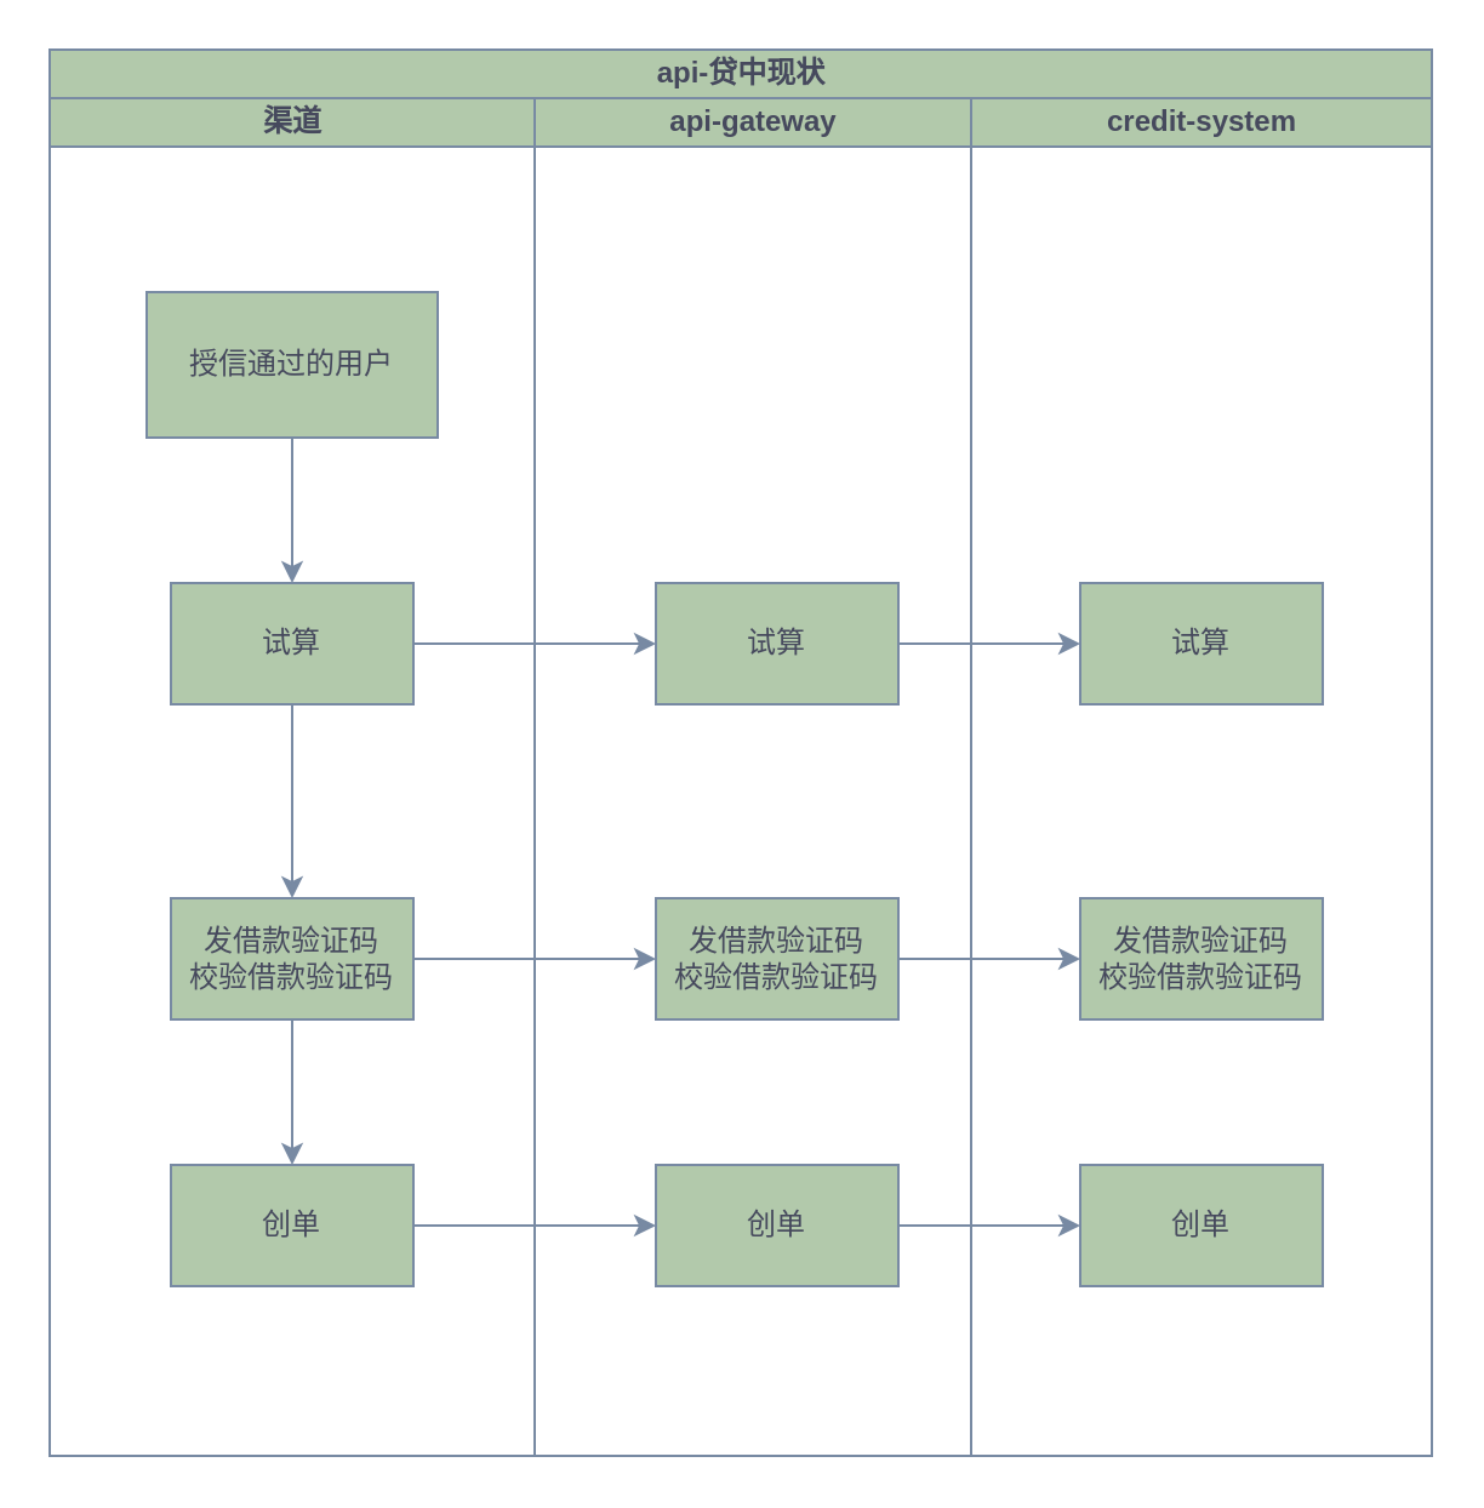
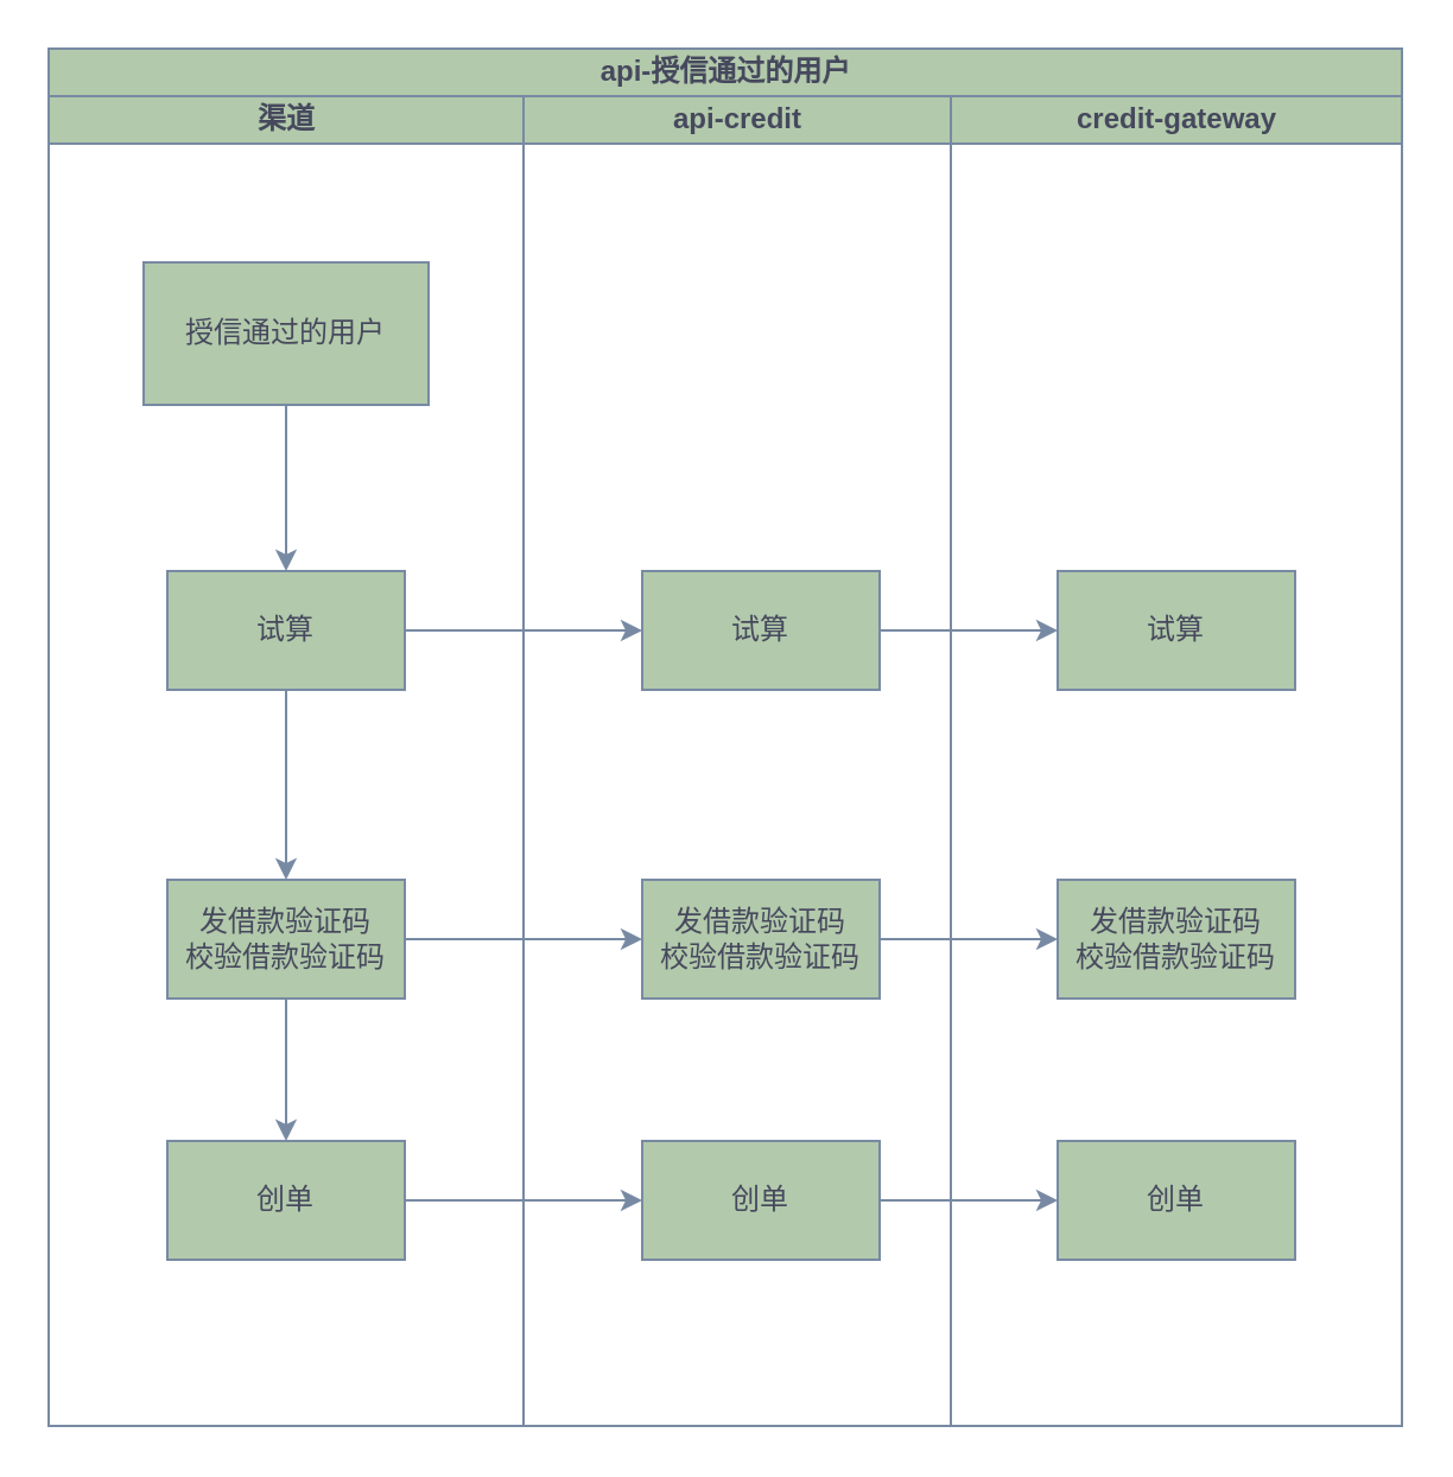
  <mxCell id="0" />
  <mxCell id="1" parent="0" />
- <mxCell id="2" value="api-贷中现状" style="swimlane;childLayout=stackLayout;resizeParent=1;resizeParentMax=0;startSize=20;html=1;labelBackgroundColor=none;fillColor=#B2C9AB;strokeColor=#788AA3;fontColor=#46495D;" vertex="1" parent="1"><mxGeometry x="20" y="20" width="570" height="580" as="geometry" /></mxCell>
+ <mxCell id="2" value="api-授信通过的用户" style="swimlane;childLayout=stackLayout;resizeParent=1;resizeParentMax=0;startSize=20;html=1;labelBackgroundColor=none;fillColor=#B2C9AB;strokeColor=#788AA3;fontColor=#46495D;" vertex="1" parent="1"><mxGeometry x="20" y="20" width="570" height="580" as="geometry" /></mxCell>
  <mxCell id="3" value="渠道" style="swimlane;startSize=20;html=1;labelBackgroundColor=none;fillColor=#B2C9AB;strokeColor=#788AA3;fontColor=#46495D;" vertex="1" parent="2"><mxGeometry y="20" width="200" height="560" as="geometry" /></mxCell>
  <mxCell id="4" value="" style="edgeStyle=orthogonalEdgeStyle;rounded=0;orthogonalLoop=1;jettySize=auto;html=1;strokeColor=#788AA3;fontColor=#46495D;fillColor=#B2C9AB;entryX=0.5;entryY=0;entryDx=0;entryDy=0;" edge="1" parent="3" source="5" target="7"><mxGeometry relative="1" as="geometry"><mxPoint x="100" y="190" as="targetPoint" /></mxGeometry></mxCell>
- <mxCell id="5" value="授信通过的用户" style="rounded=0;whiteSpace=wrap;html=1;strokeColor=#788AA3;fontColor=#46495D;fillColor=#B2C9AB;" vertex="1" parent="3"><mxGeometry x="40" y="80" width="120" height="60" as="geometry" /></mxCell>
+ <mxCell id="5" value="授信通过的用户" style="rounded=0;whiteSpace=wrap;html=1;strokeColor=#788AA3;fontColor=#46495D;fillColor=#B2C9AB;" vertex="1" parent="3"><mxGeometry x="40" y="70" width="120" height="60" as="geometry" /></mxCell>
  <mxCell id="6" value="" style="edgeStyle=orthogonalEdgeStyle;rounded=0;orthogonalLoop=1;jettySize=auto;html=1;strokeColor=#788AA3;fontColor=#46495D;fillColor=#B2C9AB;" edge="1" parent="3" source="7" target="9"><mxGeometry relative="1" as="geometry" /></mxCell>
  <mxCell id="7" value="试算" style="rounded=0;whiteSpace=wrap;html=1;strokeColor=#788AA3;fontColor=#46495D;fillColor=#B2C9AB;" vertex="1" parent="3"><mxGeometry x="50" y="200" width="100" height="50" as="geometry" /></mxCell>
  <mxCell id="8" style="edgeStyle=orthogonalEdgeStyle;rounded=0;orthogonalLoop=1;jettySize=auto;html=1;entryX=0.5;entryY=0;entryDx=0;entryDy=0;strokeColor=#788AA3;fontColor=#46495D;fillColor=#B2C9AB;" edge="1" parent="3" source="9" target="10"><mxGeometry relative="1" as="geometry" /></mxCell>
  <mxCell id="9" value="发借款验证码&lt;div&gt;校验借款验证码&lt;/div&gt;" style="rounded=0;whiteSpace=wrap;html=1;strokeColor=#788AA3;fontColor=#46495D;fillColor=#B2C9AB;" vertex="1" parent="3"><mxGeometry x="50" y="330" width="100" height="50" as="geometry" /></mxCell>
  <mxCell id="10" value="创单" style="rounded=0;whiteSpace=wrap;html=1;strokeColor=#788AA3;fontColor=#46495D;fillColor=#B2C9AB;" vertex="1" parent="3"><mxGeometry x="50" y="440" width="100" height="50" as="geometry" /></mxCell>
- <mxCell id="11" value="api-gateway" style="swimlane;startSize=20;html=1;labelBackgroundColor=none;fillColor=#B2C9AB;strokeColor=#788AA3;fontColor=#46495D;" vertex="1" parent="2"><mxGeometry x="200" y="20" width="180" height="560" as="geometry" /></mxCell>
+ <mxCell id="11" value="api-credit" style="swimlane;startSize=20;html=1;labelBackgroundColor=none;fillColor=#B2C9AB;strokeColor=#788AA3;fontColor=#46495D;" vertex="1" parent="2"><mxGeometry x="200" y="20" width="180" height="560" as="geometry" /></mxCell>
  <mxCell id="12" value="试算" style="rounded=0;whiteSpace=wrap;html=1;strokeColor=#788AA3;fontColor=#46495D;fillColor=#B2C9AB;" vertex="1" parent="11"><mxGeometry x="50" y="200" width="100" height="50" as="geometry" /></mxCell>
  <mxCell id="13" value="发借款验证码&lt;div&gt;校验借款验证码&lt;/div&gt;" style="rounded=0;whiteSpace=wrap;html=1;strokeColor=#788AA3;fontColor=#46495D;fillColor=#B2C9AB;" vertex="1" parent="11"><mxGeometry x="50" y="330" width="100" height="50" as="geometry" /></mxCell>
  <mxCell id="14" value="创单" style="rounded=0;whiteSpace=wrap;html=1;strokeColor=#788AA3;fontColor=#46495D;fillColor=#B2C9AB;" vertex="1" parent="11"><mxGeometry x="50" y="440" width="100" height="50" as="geometry" /></mxCell>
- <mxCell id="15" value="credit-system" style="swimlane;startSize=20;html=1;labelBackgroundColor=none;fillColor=#B2C9AB;strokeColor=#788AA3;fontColor=#46495D;" vertex="1" parent="2"><mxGeometry x="380" y="20" width="190" height="560" as="geometry" /></mxCell>
+ <mxCell id="15" value="credit-gateway" style="swimlane;startSize=20;html=1;labelBackgroundColor=none;fillColor=#B2C9AB;strokeColor=#788AA3;fontColor=#46495D;" vertex="1" parent="2"><mxGeometry x="380" y="20" width="190" height="560" as="geometry" /></mxCell>
  <mxCell id="16" value="试算" style="rounded=0;whiteSpace=wrap;html=1;strokeColor=#788AA3;fontColor=#46495D;fillColor=#B2C9AB;" vertex="1" parent="15"><mxGeometry x="45" y="200" width="100" height="50" as="geometry" /></mxCell>
  <mxCell id="17" value="发借款验证码&lt;div&gt;校验借款验证码&lt;/div&gt;" style="rounded=0;whiteSpace=wrap;html=1;strokeColor=#788AA3;fontColor=#46495D;fillColor=#B2C9AB;" vertex="1" parent="15"><mxGeometry x="45" y="330" width="100" height="50" as="geometry" /></mxCell>
  <mxCell id="18" value="创单" style="rounded=0;whiteSpace=wrap;html=1;strokeColor=#788AA3;fontColor=#46495D;fillColor=#B2C9AB;" vertex="1" parent="15"><mxGeometry x="45" y="440" width="100" height="50" as="geometry" /></mxCell>
  <mxCell id="19" style="edgeStyle=orthogonalEdgeStyle;rounded=0;orthogonalLoop=1;jettySize=auto;html=1;entryX=0;entryY=0.5;entryDx=0;entryDy=0;strokeColor=#788AA3;fontColor=#46495D;fillColor=#B2C9AB;" edge="1" parent="2" source="7" target="12"><mxGeometry relative="1" as="geometry" /></mxCell>
  <mxCell id="20" style="edgeStyle=orthogonalEdgeStyle;rounded=0;orthogonalLoop=1;jettySize=auto;html=1;entryX=0;entryY=0.5;entryDx=0;entryDy=0;strokeColor=#788AA3;fontColor=#46495D;fillColor=#B2C9AB;" edge="1" parent="2" source="12" target="16"><mxGeometry relative="1" as="geometry" /></mxCell>
  <mxCell id="21" style="edgeStyle=orthogonalEdgeStyle;rounded=0;orthogonalLoop=1;jettySize=auto;html=1;entryX=0;entryY=0.5;entryDx=0;entryDy=0;strokeColor=#788AA3;fontColor=#46495D;fillColor=#B2C9AB;" edge="1" parent="2" source="9" target="13"><mxGeometry relative="1" as="geometry" /></mxCell>
  <mxCell id="22" style="edgeStyle=orthogonalEdgeStyle;rounded=0;orthogonalLoop=1;jettySize=auto;html=1;entryX=0;entryY=0.5;entryDx=0;entryDy=0;strokeColor=#788AA3;fontColor=#46495D;fillColor=#B2C9AB;" edge="1" parent="2" source="13" target="17"><mxGeometry relative="1" as="geometry" /></mxCell>
  <mxCell id="23" style="edgeStyle=orthogonalEdgeStyle;rounded=0;orthogonalLoop=1;jettySize=auto;html=1;entryX=0;entryY=0.5;entryDx=0;entryDy=0;strokeColor=#788AA3;fontColor=#46495D;fillColor=#B2C9AB;" edge="1" parent="2" source="10" target="14"><mxGeometry relative="1" as="geometry" /></mxCell>
  <mxCell id="24" style="edgeStyle=orthogonalEdgeStyle;rounded=0;orthogonalLoop=1;jettySize=auto;html=1;strokeColor=#788AA3;fontColor=#46495D;fillColor=#B2C9AB;" edge="1" parent="2" source="14" target="18"><mxGeometry relative="1" as="geometry" /></mxCell>
